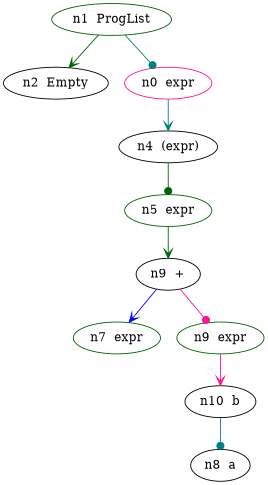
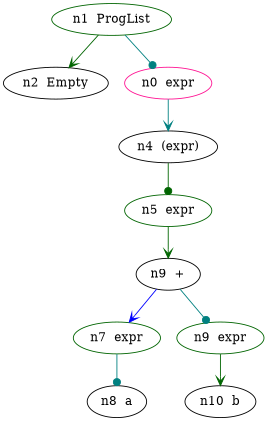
  digraph {
    node [color=black]
    edge [arrowhead=vee color=darkgreen]
    n1 [color=darkgreen label="n1  ProgList"]
    n2 [label="n2  Empty"]
    n3 [color=deeppink label="n0  expr"]
    n4 [label="n4  (expr)"]
    n5 [label="n9  +"]
    n6 [color=darkgreen label="n7  expr"]
    n7 [color=darkgreen label="n9  expr"]
    n8 [label="n8  a"]
    n9 [label="n10  b"]
    n10 [color=darkgreen label="n5  expr"]
    n1 -> n2
    n1 -> n3 [arrowhead=dot color=teal]
    n3 -> n4 [color=teal]
    n4 -> n10 [arrowhead=dot]
    n5 -> n6 [color=blue]
-   n5 -> n7 [arrowhead=dot color=deeppink]
-   n9 -> n8 [arrowhead=dot color=teal]
-   n7 -> n9 [color=deeppink]
+   n5 -> n7 [arrowhead=dot color=teal]
+   n6 -> n8 [arrowhead=dot color=teal]
+   n7 -> n9
    n10 -> n5
  }
